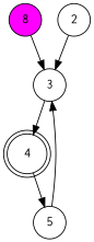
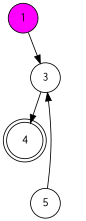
  digraph {
    node [fontname=Courier shape=circle]
-   1 [fillcolor=magenta style=filled label=8]
+   1 [fillcolor=magenta style=filled]
    3
-   2
    4 [peripheries=2]
    5
    1 -> 3
    3 -> 4
-   2 -> 3
-   4 -> 5
    5 -> 3
  }
